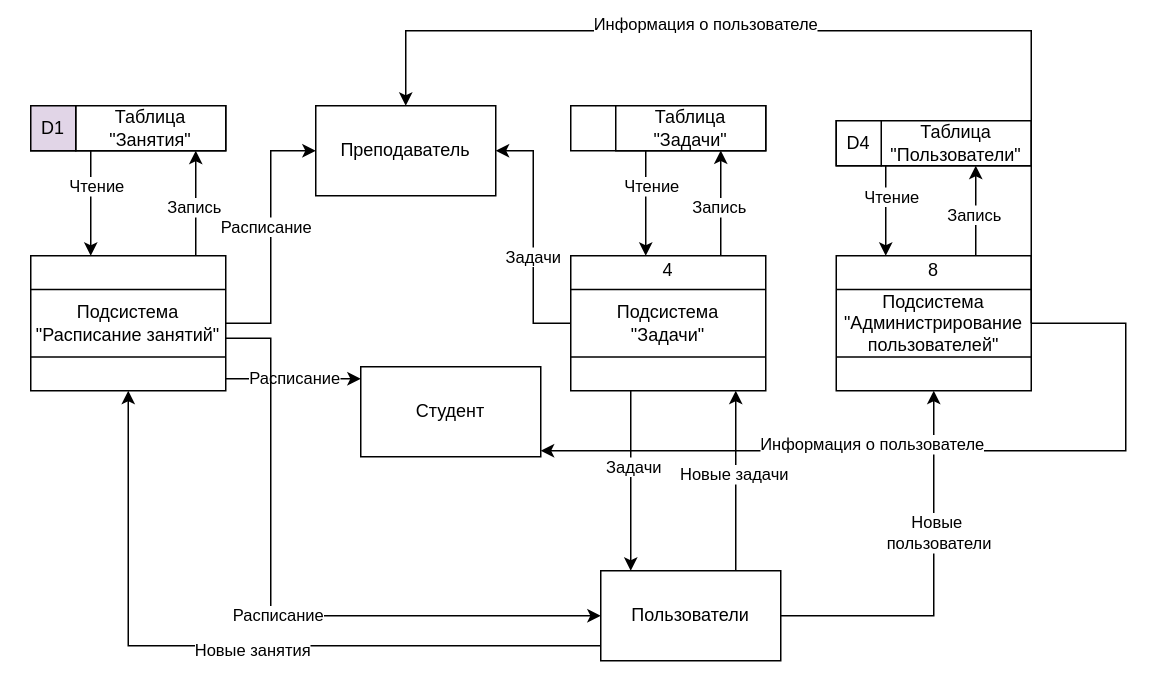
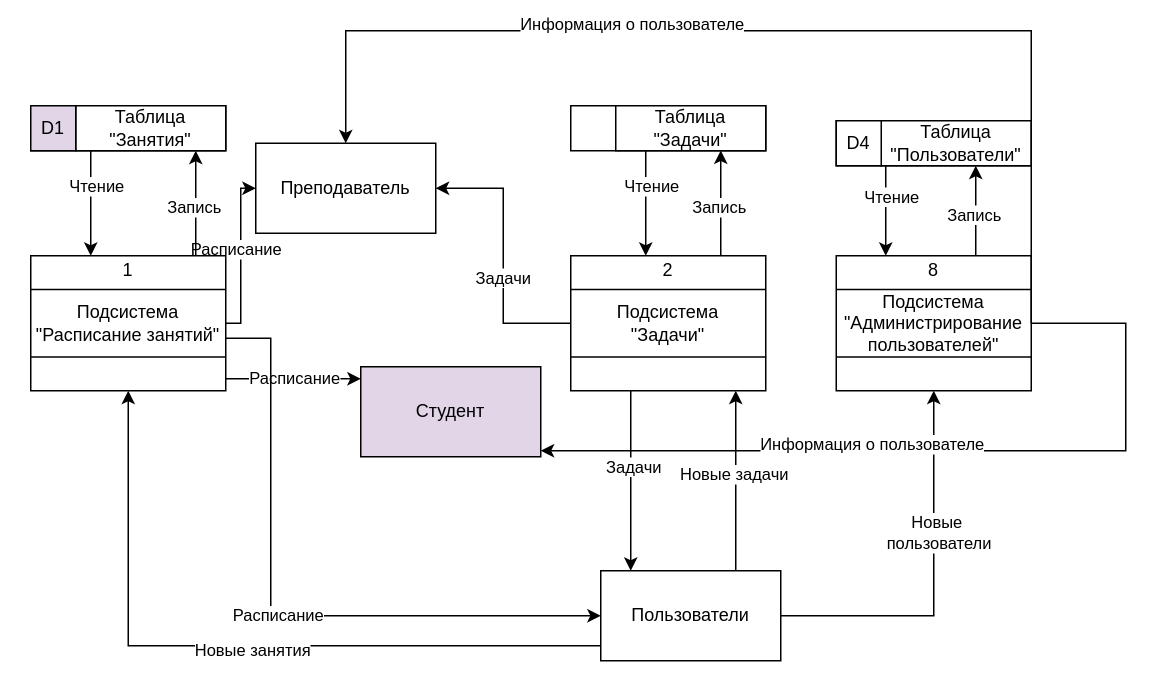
  <mxCell id="0" />
  <mxCell id="1" parent="0" />
  <mxCell id="2" value="Пользователи" style="rounded=0;whiteSpace=wrap;html=1;" vertex="1" parent="1"><mxGeometry x="400" y="380" width="120" height="60" as="geometry" /></mxCell>
- <mxCell id="3" value="Преподаватель" style="rounded=0;whiteSpace=wrap;html=1;" vertex="1" parent="1"><mxGeometry x="210" y="70" width="120" height="60" as="geometry" /></mxCell>
- <mxCell id="4" value="Студент" style="rounded=0;whiteSpace=wrap;html=1;" vertex="1" parent="1"><mxGeometry x="240" y="244" width="120" height="60" as="geometry" /></mxCell>
+ <mxCell id="3" value="Преподаватель" style="rounded=0;whiteSpace=wrap;html=1;" vertex="1" parent="1"><mxGeometry x="170" y="95" width="120" height="60" as="geometry" /></mxCell>
+ <mxCell id="4" value="Студент" style="rounded=0;whiteSpace=wrap;html=1;fillColor=#e1d5e7;" vertex="1" parent="1"><mxGeometry x="240" y="244" width="120" height="60" as="geometry" /></mxCell>
  <mxCell id="5" value="" style="endArrow=classic;html=1;rounded=0;edgeStyle=elbowEdgeStyle;" edge="1" parent="1" source="12" target="3"><mxGeometry width="50" height="50" relative="1" as="geometry"><mxPoint x="213" y="-50" as="sourcePoint" /><mxPoint x="213" y="-120" as="targetPoint" /></mxGeometry></mxCell>
  <mxCell id="6" value="Расписание" style="edgeLabel;html=1;align=center;verticalAlign=middle;resizable=0;points=[];" vertex="1" connectable="0" parent="5"><mxGeometry x="0.082" y="4" relative="1" as="geometry"><mxPoint as="offset" /></mxGeometry></mxCell>
  <mxCell id="7" value="" style="endArrow=classic;html=1;rounded=0;edgeStyle=elbowEdgeStyle;" edge="1" parent="1" source="18" target="3"><mxGeometry width="50" height="50" relative="1" as="geometry"><mxPoint x="330" y="-50" as="sourcePoint" /><mxPoint x="360" y="110" as="targetPoint" /></mxGeometry></mxCell>
  <mxCell id="8" value="Задачи" style="edgeLabel;html=1;align=center;verticalAlign=middle;resizable=0;points=[];" vertex="1" connectable="0" parent="7"><mxGeometry x="-0.154" y="1" relative="1" as="geometry"><mxPoint as="offset" /></mxGeometry></mxCell>
  <mxCell id="9" value="" style="endArrow=classic;html=1;rounded=0;edgeStyle=elbowEdgeStyle;elbow=vertical;" edge="1" parent="1" source="12" target="4"><mxGeometry width="50" height="50" relative="1" as="geometry"><mxPoint x="310" y="20" as="sourcePoint" /><mxPoint x="240" y="-40" as="targetPoint" /></mxGeometry></mxCell>
  <mxCell id="10" value="Расписание" style="edgeLabel;html=1;align=center;verticalAlign=middle;resizable=0;points=[];" vertex="1" connectable="0" parent="9"><mxGeometry x="0.007" y="1" relative="1" as="geometry"><mxPoint as="offset" /></mxGeometry></mxCell>
  <mxCell id="11" value="" style="group" vertex="1" connectable="0" parent="1"><mxGeometry x="20" y="170" width="130" height="90" as="geometry" /></mxCell>
  <mxCell id="12" value="Подсистема&lt;br style=&quot;border-color: var(--border-color);&quot;&gt;&quot;Расписание занятий&quot;" style="rounded=0;whiteSpace=wrap;html=1;" vertex="1" parent="11"><mxGeometry width="130" height="90" as="geometry" /></mxCell>
  <mxCell id="13" value="" style="endArrow=none;html=1;rounded=0;exitX=0;exitY=0.25;exitDx=0;exitDy=0;entryX=1;entryY=0.25;entryDx=0;entryDy=0;" edge="1" parent="11" source="12" target="12"><mxGeometry width="50" height="50" relative="1" as="geometry"><mxPoint x="187.0" y="-80" as="sourcePoint" /><mxPoint x="242.0" y="-146.667" as="targetPoint" /></mxGeometry></mxCell>
  <mxCell id="14" value="" style="endArrow=none;html=1;rounded=0;exitX=0;exitY=0.75;exitDx=0;exitDy=0;entryX=1;entryY=0.75;entryDx=0;entryDy=0;" edge="1" parent="11" source="12" target="12"><mxGeometry width="50" height="50" relative="1" as="geometry"><mxPoint x="187.0" y="-80" as="sourcePoint" /><mxPoint x="242.0" y="-146.667" as="targetPoint" /></mxGeometry></mxCell>
+ <mxCell id="15" value="1" style="text;html=1;align=center;verticalAlign=middle;whiteSpace=wrap;rounded=0;" vertex="1" parent="11"><mxGeometry width="130" height="20" as="geometry" /></mxCell>
  <mxCell id="16" value="&amp;nbsp;" style="text;html=1;align=center;verticalAlign=middle;whiteSpace=wrap;rounded=0;" vertex="1" parent="11"><mxGeometry y="70" width="130" height="20" as="geometry" /></mxCell>
  <mxCell id="17" value="" style="group" vertex="1" connectable="0" parent="1"><mxGeometry x="380" y="170" width="130" height="90" as="geometry" /></mxCell>
  <mxCell id="18" value="Подсистема&lt;br style=&quot;border-color: var(--border-color);&quot;&gt;&quot;Задачи&quot;" style="rounded=0;whiteSpace=wrap;html=1;" vertex="1" parent="17"><mxGeometry width="130" height="90" as="geometry" /></mxCell>
  <mxCell id="19" value="" style="endArrow=none;html=1;rounded=0;exitX=0;exitY=0.25;exitDx=0;exitDy=0;entryX=1;entryY=0.25;entryDx=0;entryDy=0;" edge="1" parent="17" source="18" target="18"><mxGeometry width="50" height="50" relative="1" as="geometry"><mxPoint x="187.0" y="-80" as="sourcePoint" /><mxPoint x="242.0" y="-146.667" as="targetPoint" /></mxGeometry></mxCell>
  <mxCell id="20" value="" style="endArrow=none;html=1;rounded=0;exitX=0;exitY=0.75;exitDx=0;exitDy=0;entryX=1;entryY=0.75;entryDx=0;entryDy=0;" edge="1" parent="17" source="18" target="18"><mxGeometry width="50" height="50" relative="1" as="geometry"><mxPoint x="187.0" y="-80" as="sourcePoint" /><mxPoint x="242.0" y="-146.667" as="targetPoint" /></mxGeometry></mxCell>
- <mxCell id="21" value="4" style="text;html=1;align=center;verticalAlign=middle;whiteSpace=wrap;rounded=0;" vertex="1" parent="17"><mxGeometry width="130" height="20" as="geometry" /></mxCell>
+ <mxCell id="21" value="2" style="text;html=1;align=center;verticalAlign=middle;whiteSpace=wrap;rounded=0;" vertex="1" parent="17"><mxGeometry width="130" height="20" as="geometry" /></mxCell>
  <mxCell id="22" value="&amp;nbsp;" style="text;html=1;align=center;verticalAlign=middle;whiteSpace=wrap;rounded=0;" vertex="1" parent="17"><mxGeometry y="70" width="130" height="20" as="geometry" /></mxCell>
  <mxCell id="23" value="" style="group" vertex="1" connectable="0" parent="1"><mxGeometry x="557" y="170" width="130" height="90" as="geometry" /></mxCell>
  <mxCell id="24" value="Подсистема&lt;br style=&quot;border-color: var(--border-color);&quot;&gt;&quot;Администрирование пользователей&quot;" style="rounded=0;whiteSpace=wrap;html=1;" vertex="1" parent="23"><mxGeometry width="130" height="90" as="geometry" /></mxCell>
  <mxCell id="25" value="" style="endArrow=none;html=1;rounded=0;exitX=0;exitY=0.25;exitDx=0;exitDy=0;entryX=1;entryY=0.25;entryDx=0;entryDy=0;" edge="1" parent="23" source="24" target="24"><mxGeometry width="50" height="50" relative="1" as="geometry"><mxPoint x="187.0" y="-80" as="sourcePoint" /><mxPoint x="242.0" y="-146.667" as="targetPoint" /></mxGeometry></mxCell>
  <mxCell id="26" value="" style="endArrow=none;html=1;rounded=0;exitX=0;exitY=0.75;exitDx=0;exitDy=0;entryX=1;entryY=0.75;entryDx=0;entryDy=0;" edge="1" parent="23" source="24" target="24"><mxGeometry width="50" height="50" relative="1" as="geometry"><mxPoint x="187.0" y="-80" as="sourcePoint" /><mxPoint x="242.0" y="-146.667" as="targetPoint" /></mxGeometry></mxCell>
  <mxCell id="27" value="8" style="text;html=1;align=center;verticalAlign=middle;whiteSpace=wrap;rounded=0;" vertex="1" parent="23"><mxGeometry width="130" height="20" as="geometry" /></mxCell>
  <mxCell id="28" value="&amp;nbsp;" style="text;html=1;align=center;verticalAlign=middle;whiteSpace=wrap;rounded=0;" vertex="1" parent="23"><mxGeometry y="70" width="130" height="20" as="geometry" /></mxCell>
  <mxCell id="29" value="" style="endArrow=classic;html=1;rounded=0;edgeStyle=elbowEdgeStyle;" edge="1" parent="1" target="2"><mxGeometry width="50" height="50" relative="1" as="geometry"><mxPoint x="150" y="225" as="sourcePoint" /><mxPoint x="340" y="420" as="targetPoint" /><Array as="points"><mxPoint x="180" y="330" /></Array></mxGeometry></mxCell>
  <mxCell id="30" value="Расписание" style="edgeLabel;html=1;align=center;verticalAlign=middle;resizable=0;points=[];" vertex="1" connectable="0" parent="29"><mxGeometry x="0.007" y="1" relative="1" as="geometry"><mxPoint as="offset" /></mxGeometry></mxCell>
  <mxCell id="31" value="" style="endArrow=classic;html=1;rounded=0;edgeStyle=elbowEdgeStyle;" edge="1" parent="1" target="2"><mxGeometry width="50" height="50" relative="1" as="geometry"><mxPoint x="419.997" y="260" as="sourcePoint" /><mxPoint x="420.33" y="400" as="targetPoint" /><Array as="points"><mxPoint x="420" y="210" /></Array></mxGeometry></mxCell>
  <mxCell id="32" value="Задачи" style="edgeLabel;html=1;align=center;verticalAlign=middle;resizable=0;points=[];" vertex="1" connectable="0" parent="31"><mxGeometry x="-0.154" y="1" relative="1" as="geometry"><mxPoint as="offset" /></mxGeometry></mxCell>
  <mxCell id="33" value="" style="endArrow=classic;html=1;rounded=0;edgeStyle=elbowEdgeStyle;" edge="1" parent="1" source="2" target="18"><mxGeometry width="50" height="50" relative="1" as="geometry"><mxPoint x="470" y="390" as="sourcePoint" /><mxPoint x="525" y="270" as="targetPoint" /><Array as="points"><mxPoint x="490" y="310" /></Array></mxGeometry></mxCell>
  <mxCell id="34" value="Новые задачи" style="edgeLabel;html=1;align=center;verticalAlign=middle;resizable=0;points=[];" vertex="1" connectable="0" parent="33"><mxGeometry x="0.083" y="2" relative="1" as="geometry"><mxPoint as="offset" /></mxGeometry></mxCell>
  <mxCell id="35" value="" style="endArrow=classic;html=1;rounded=0;edgeStyle=orthogonalEdgeStyle;" edge="1" parent="1" source="2" target="12"><mxGeometry width="50" height="50" relative="1" as="geometry"><mxPoint x="230" y="310" as="sourcePoint" /><mxPoint x="280" y="260" as="targetPoint" /><Array as="points"><mxPoint x="85" y="430" /></Array></mxGeometry></mxCell>
  <mxCell id="36" value="Новые занятия" style="edgeLabel;html=1;align=center;verticalAlign=middle;resizable=0;points=[];" vertex="1" connectable="0" parent="35"><mxGeometry x="0.098" y="2" relative="1" as="geometry"><mxPoint x="33" as="offset" /></mxGeometry></mxCell>
  <mxCell id="37" value="" style="endArrow=classic;html=1;rounded=0;edgeStyle=elbowEdgeStyle;" edge="1" parent="1" source="12" target="59"><mxGeometry width="50" height="50" relative="1" as="geometry"><mxPoint x="55" y="750" as="sourcePoint" /><mxPoint x="-140" y="780" as="targetPoint" /><Array as="points"><mxPoint x="130" y="120" /></Array></mxGeometry></mxCell>
  <mxCell id="38" value="Запись" style="edgeLabel;html=1;align=center;verticalAlign=middle;resizable=0;points=[];" vertex="1" connectable="0" parent="37"><mxGeometry x="-0.068" y="2" relative="1" as="geometry"><mxPoint as="offset" /></mxGeometry></mxCell>
  <mxCell id="39" value="" style="endArrow=classic;html=1;rounded=0;elbow=vertical;edgeStyle=orthogonalEdgeStyle;" edge="1" parent="1" source="2" target="24"><mxGeometry width="50" height="50" relative="1" as="geometry"><mxPoint x="520" y="410" as="sourcePoint" /><mxPoint x="572" y="400" as="targetPoint" /></mxGeometry></mxCell>
  <mxCell id="40" value="Новые&lt;br style=&quot;border-color: var(--border-color); background-color: rgb(251, 251, 251);&quot;&gt;&lt;span style=&quot;border-color: var(--border-color);&quot;&gt;&amp;nbsp;пользователи&lt;/span&gt;" style="edgeLabel;html=1;align=center;verticalAlign=middle;resizable=0;points=[];" vertex="1" connectable="0" parent="39"><mxGeometry x="0.251" y="-1" relative="1" as="geometry"><mxPoint as="offset" /></mxGeometry></mxCell>
  <mxCell id="41" value="" style="endArrow=classic;html=1;rounded=0;edgeStyle=elbowEdgeStyle;" edge="1" parent="1" source="46" target="18"><mxGeometry width="50" height="50" relative="1" as="geometry"><mxPoint x="630" y="170" as="sourcePoint" /><mxPoint x="620" y="120" as="targetPoint" /><Array as="points"><mxPoint x="430" y="140" /></Array></mxGeometry></mxCell>
  <mxCell id="42" value="Чтение" style="edgeLabel;html=1;align=center;verticalAlign=middle;resizable=0;points=[];" vertex="1" connectable="0" parent="41"><mxGeometry x="-0.329" y="3" relative="1" as="geometry"><mxPoint as="offset" /></mxGeometry></mxCell>
  <mxCell id="43" value="" style="group" vertex="1" connectable="0" parent="1"><mxGeometry x="380" y="70" width="130" height="30" as="geometry" /></mxCell>
  <mxCell id="44" value="" style="rounded=0;whiteSpace=wrap;html=1;" vertex="1" parent="43"><mxGeometry width="130" height="30" as="geometry" /></mxCell>
  <mxCell id="45" value="" style="group" vertex="1" connectable="0" parent="43"><mxGeometry width="130" height="30" as="geometry" /></mxCell>
  <mxCell id="46" value="Таблица &quot;Задачи&quot;" style="rounded=0;whiteSpace=wrap;html=1;container=0;" vertex="1" parent="45"><mxGeometry x="30" width="100" height="30" as="geometry" /></mxCell>
  <mxCell id="47" value="" style="endArrow=classic;html=1;rounded=0;edgeStyle=elbowEdgeStyle;exitX=0.633;exitY=0.994;exitDx=0;exitDy=0;exitPerimeter=0;" edge="1" parent="1"><mxGeometry width="50" height="50" relative="1" as="geometry"><mxPoint x="480" y="170" as="sourcePoint" /><mxPoint x="480.3" y="99.82" as="targetPoint" /></mxGeometry></mxCell>
  <mxCell id="48" value="Запись" style="edgeLabel;html=1;align=center;verticalAlign=middle;resizable=0;points=[];" vertex="1" connectable="0" parent="47"><mxGeometry x="-0.068" y="2" relative="1" as="geometry"><mxPoint as="offset" /></mxGeometry></mxCell>
  <mxCell id="49" value="" style="group" vertex="1" connectable="0" parent="1"><mxGeometry x="557" y="80" width="130" height="30" as="geometry" /></mxCell>
  <mxCell id="50" value="" style="rounded=0;whiteSpace=wrap;html=1;" vertex="1" parent="49"><mxGeometry width="130" height="30" as="geometry" /></mxCell>
  <mxCell id="51" value="" style="group" vertex="1" connectable="0" parent="49"><mxGeometry width="130" height="30" as="geometry" /></mxCell>
  <mxCell id="52" value="Таблица &quot;Пользователи&quot;" style="rounded=0;whiteSpace=wrap;html=1;container=0;" vertex="1" parent="51"><mxGeometry x="30" width="100" height="30" as="geometry" /></mxCell>
  <mxCell id="53" value="D4" style="rounded=0;whiteSpace=wrap;html=1;container=0;" vertex="1" parent="51"><mxGeometry width="30" height="30" as="geometry" /></mxCell>
  <mxCell id="54" value="" style="endArrow=classic;html=1;rounded=0;edgeStyle=elbowEdgeStyle;" edge="1" parent="1" source="52" target="24"><mxGeometry width="50" height="50" relative="1" as="geometry"><mxPoint x="650" y="180" as="sourcePoint" /><mxPoint x="450" y="190" as="targetPoint" /><Array as="points"><mxPoint x="590" y="140" /></Array></mxGeometry></mxCell>
  <mxCell id="55" value="Чтение" style="edgeLabel;html=1;align=center;verticalAlign=middle;resizable=0;points=[];" vertex="1" connectable="0" parent="54"><mxGeometry x="-0.329" y="3" relative="1" as="geometry"><mxPoint as="offset" /></mxGeometry></mxCell>
  <mxCell id="56" value="" style="group" vertex="1" connectable="0" parent="1"><mxGeometry x="20" y="70" width="130" height="30" as="geometry" /></mxCell>
  <mxCell id="57" value="" style="rounded=0;whiteSpace=wrap;html=1;" vertex="1" parent="56"><mxGeometry width="130" height="30" as="geometry" /></mxCell>
  <mxCell id="58" value="" style="group" vertex="1" connectable="0" parent="56"><mxGeometry width="130" height="30" as="geometry" /></mxCell>
  <mxCell id="59" value="Таблица &quot;Занятия&quot;" style="rounded=0;whiteSpace=wrap;html=1;container=0;" vertex="1" parent="58"><mxGeometry x="30" width="100" height="30" as="geometry" /></mxCell>
  <mxCell id="60" value="D1" style="rounded=0;whiteSpace=wrap;html=1;container=0;fillColor=#e1d5e7;" vertex="1" parent="58"><mxGeometry width="30" height="30" as="geometry" /></mxCell>
  <mxCell id="61" value="" style="endArrow=classic;html=1;rounded=0;edgeStyle=elbowEdgeStyle;" edge="1" parent="1" source="59" target="12"><mxGeometry width="50" height="50" relative="1" as="geometry"><mxPoint x="240" y="150" as="sourcePoint" /><mxPoint x="160" y="150" as="targetPoint" /><Array as="points"><mxPoint x="60" y="110" /></Array></mxGeometry></mxCell>
  <mxCell id="62" value="Чтение" style="edgeLabel;html=1;align=center;verticalAlign=middle;resizable=0;points=[];" vertex="1" connectable="0" parent="61"><mxGeometry x="-0.329" y="3" relative="1" as="geometry"><mxPoint as="offset" /></mxGeometry></mxCell>
  <mxCell id="63" value="" style="endArrow=classic;html=1;rounded=0;edgeStyle=elbowEdgeStyle;" edge="1" parent="1"><mxGeometry width="50" height="50" relative="1" as="geometry"><mxPoint x="650.005" y="170" as="sourcePoint" /><mxPoint x="650.24" y="110" as="targetPoint" /></mxGeometry></mxCell>
  <mxCell id="64" value="Запись" style="edgeLabel;html=1;align=center;verticalAlign=middle;resizable=0;points=[];" vertex="1" connectable="0" parent="63"><mxGeometry x="-0.068" y="2" relative="1" as="geometry"><mxPoint as="offset" /></mxGeometry></mxCell>
  <mxCell id="65" value="" style="endArrow=classic;html=1;rounded=0;edgeStyle=elbowEdgeStyle;elbow=vertical;" edge="1" parent="1" source="24" target="4"><mxGeometry width="50" height="50" relative="1" as="geometry"><mxPoint x="380" y="220" as="sourcePoint" /><mxPoint x="330" y="270" as="targetPoint" /><Array as="points"><mxPoint x="750" y="300" /></Array></mxGeometry></mxCell>
  <mxCell id="66" value="Информация о пользователе" style="edgeLabel;html=1;align=center;verticalAlign=bottom;resizable=0;points=[];" vertex="1" connectable="0" parent="65"><mxGeometry x="0.522" y="-4" relative="1" as="geometry"><mxPoint x="91" y="8" as="offset" /></mxGeometry></mxCell>
  <mxCell id="67" value="" style="endArrow=classic;html=1;rounded=0;edgeStyle=elbowEdgeStyle;exitX=1;exitY=0.5;exitDx=0;exitDy=0;" edge="1" parent="1" source="24" target="3"><mxGeometry width="50" height="50" relative="1" as="geometry"><mxPoint x="717" y="215" as="sourcePoint" /><mxPoint x="320" y="70" as="targetPoint" /><Array as="points"><mxPoint x="530" y="20" /></Array></mxGeometry></mxCell>
  <mxCell id="68" value="Информация о пользователе" style="edgeLabel;html=1;align=center;verticalAlign=bottom;resizable=0;points=[];" vertex="1" connectable="0" parent="67"><mxGeometry x="0.522" y="-4" relative="1" as="geometry"><mxPoint x="91" y="8" as="offset" /></mxGeometry></mxCell>
